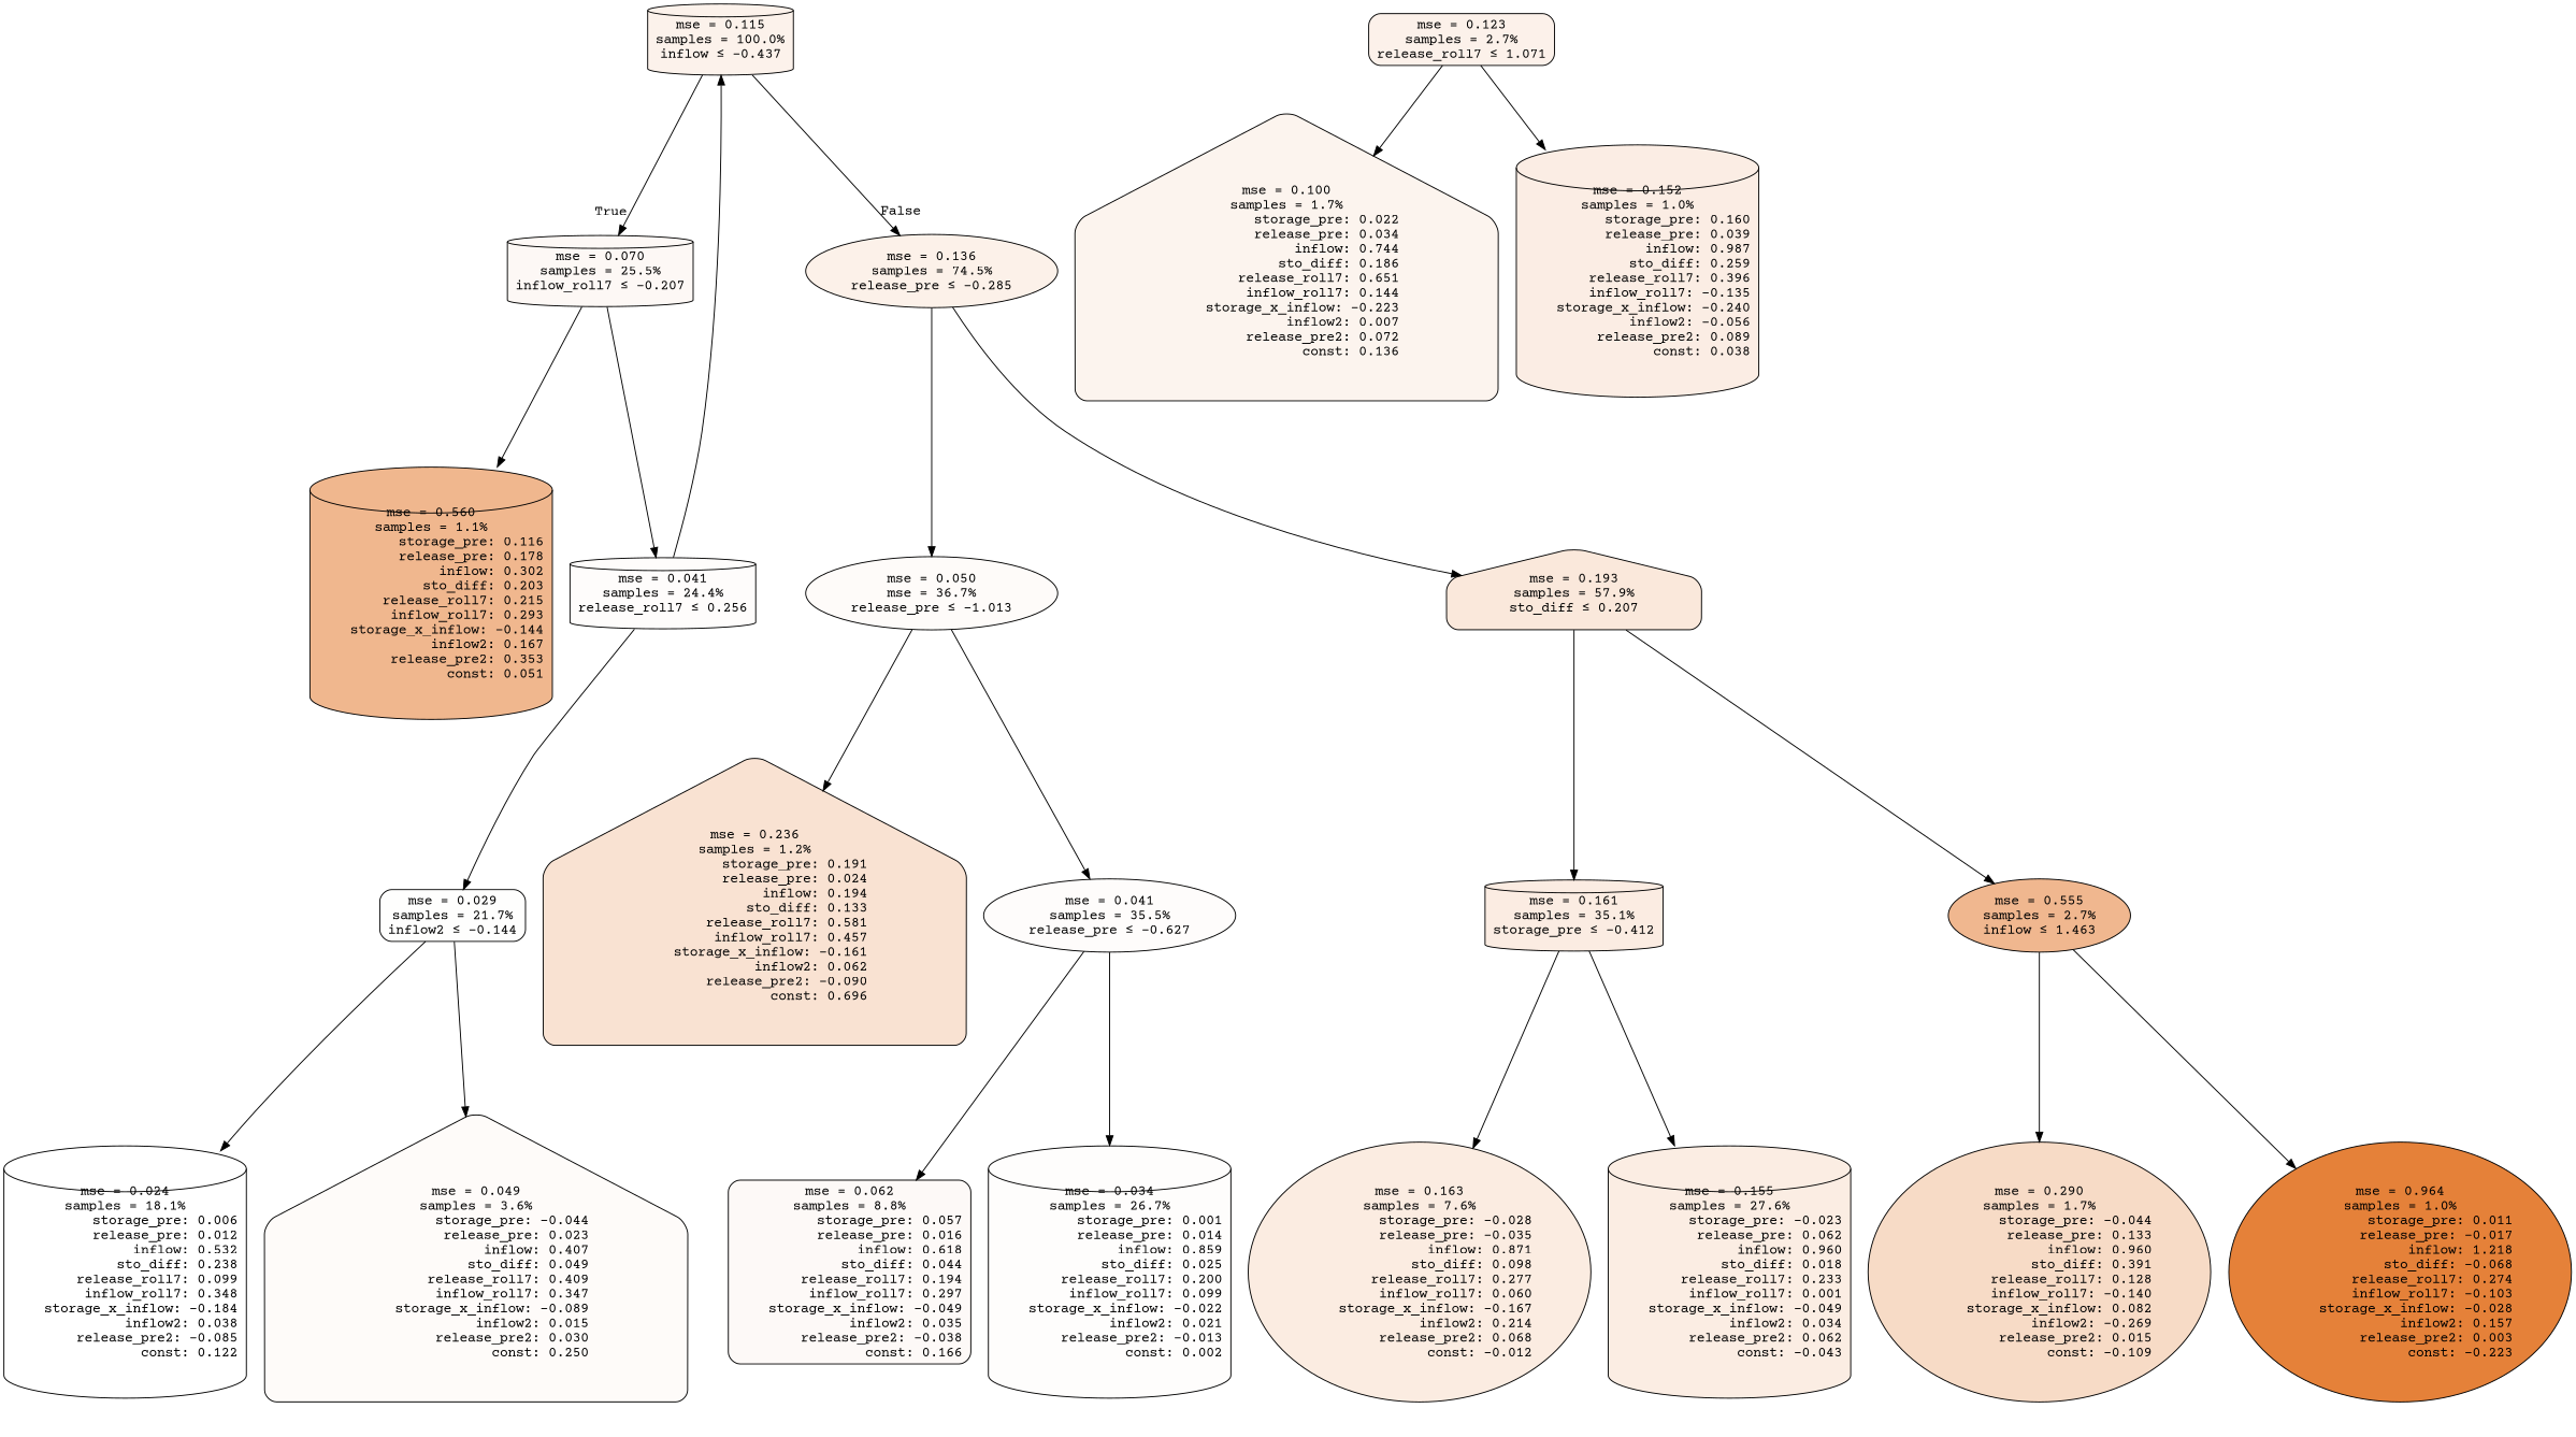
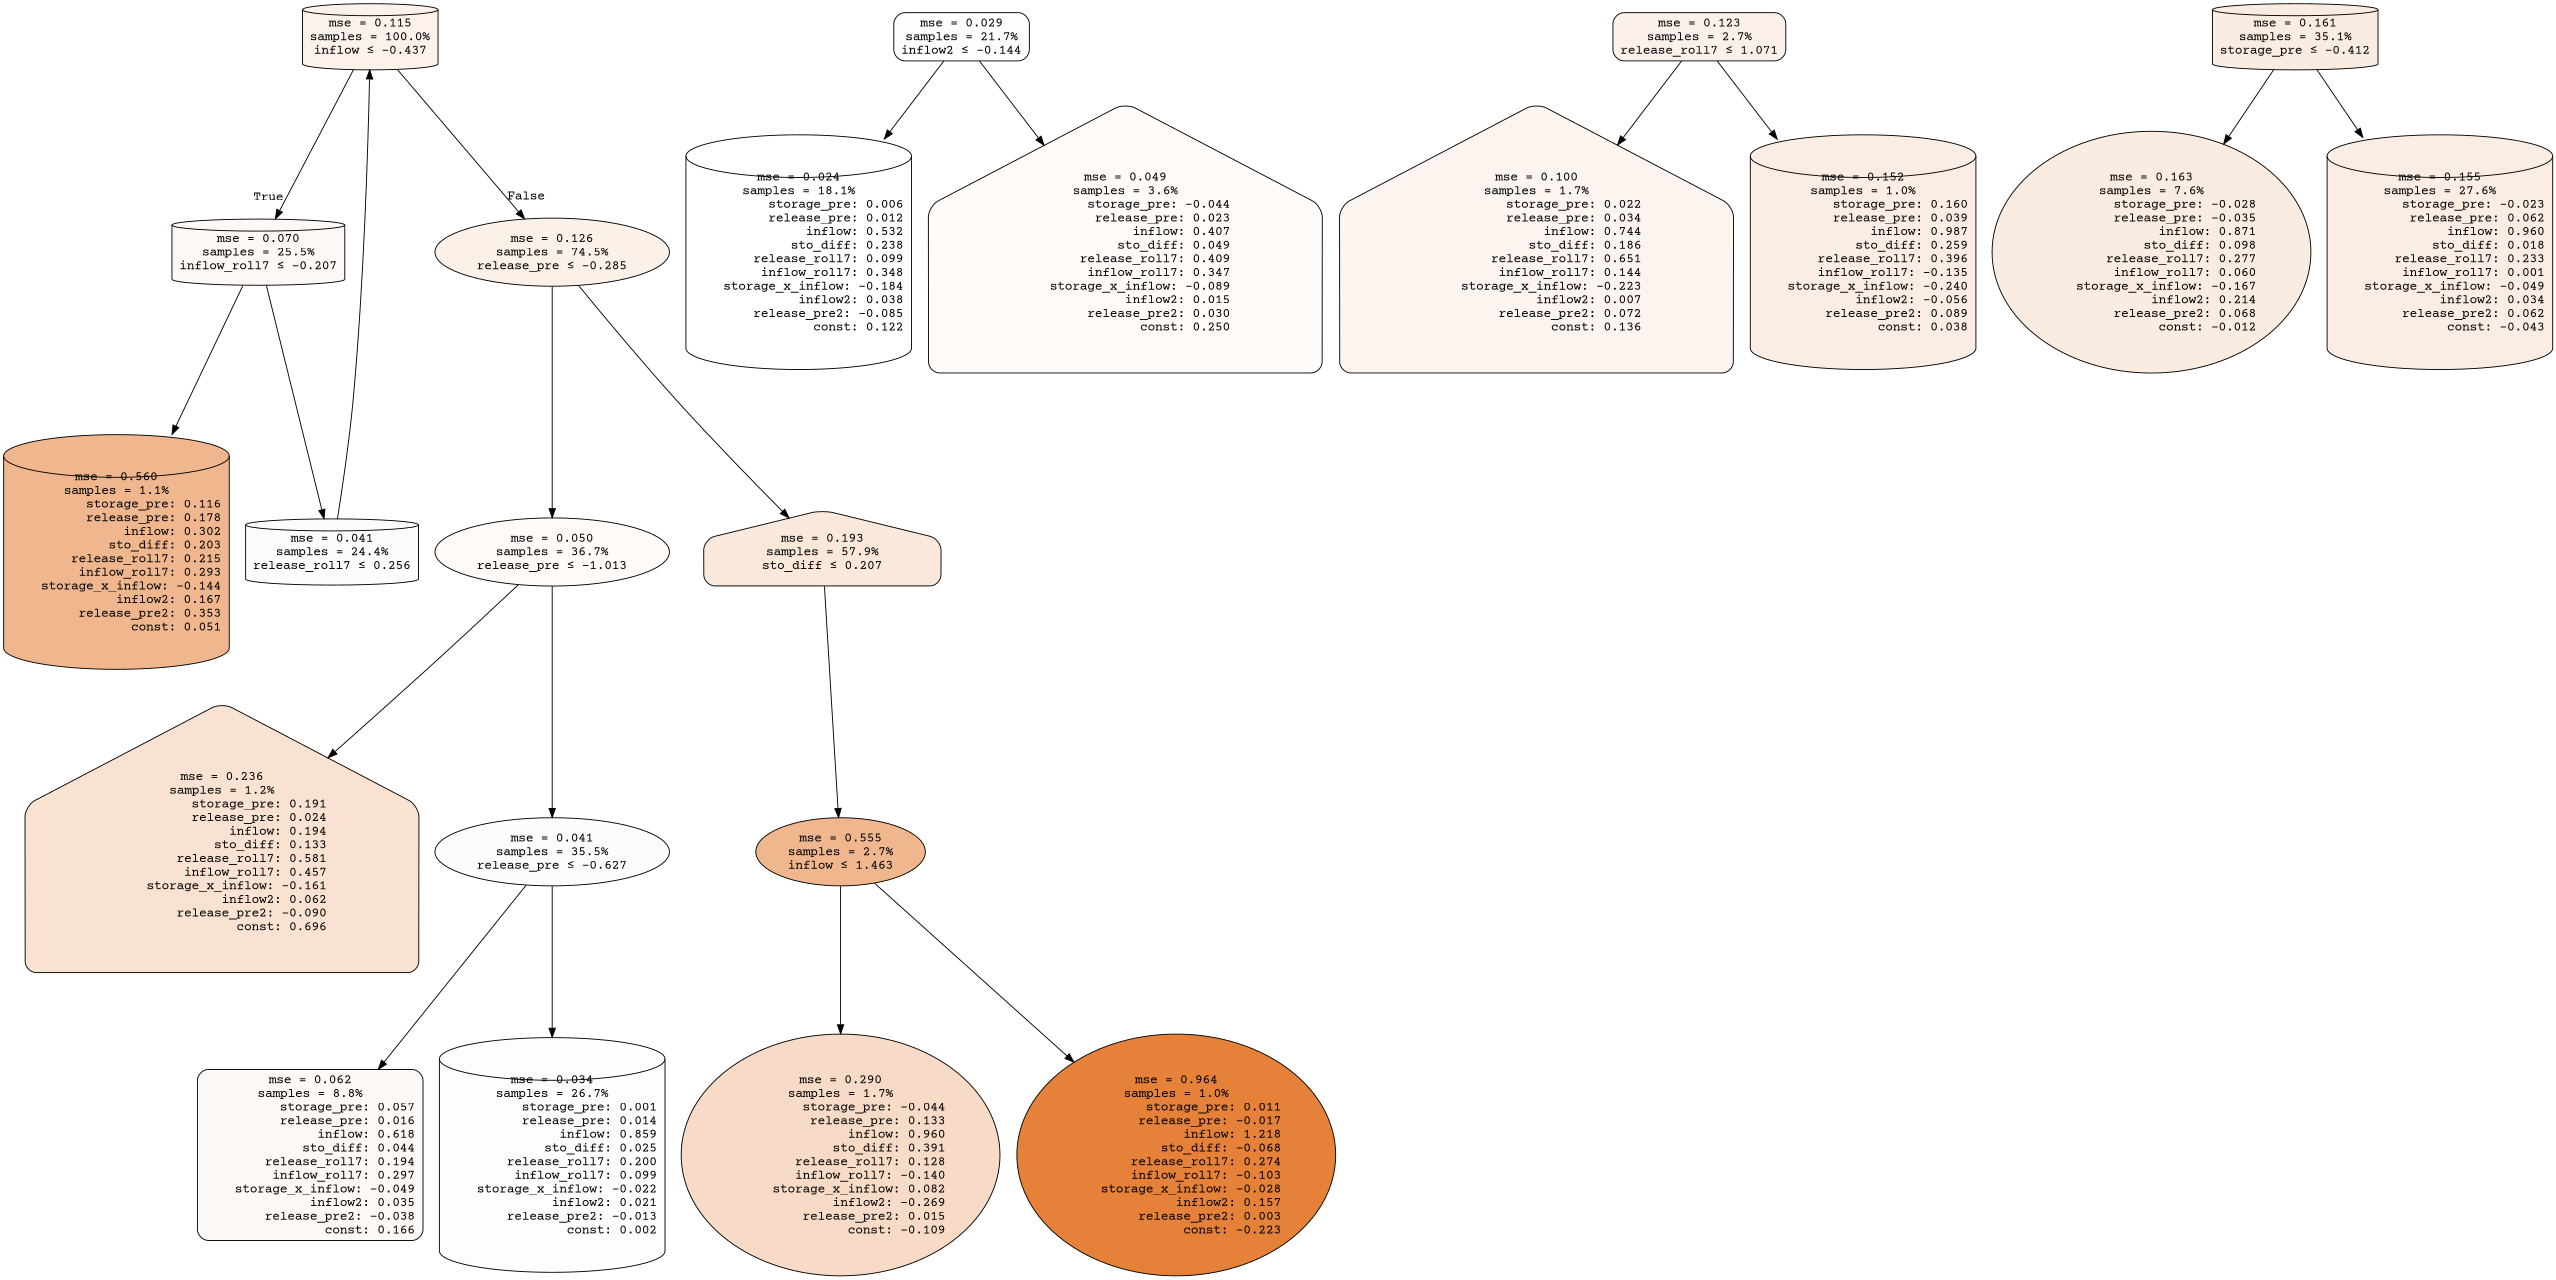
  digraph {
    fontname="Courier Prime"
    node [color=black fillcolor="#fefcfb" fontname="Courier Prime" shape=cylinder style="filled, rounded"]
    edge [fontname="Courier Prime"]
    n1 [fillcolor="#fcf2eb" label="mse = 0.115\nsamples = 100.0%\ninflow &le; -0.437"]
    n2 [fillcolor="#fdf8f5" label="mse = 0.070\nsamples = 25.5%\ninflow_roll7 &le; -0.207"]
-   n3 [fillcolor="#fcf1e9" label="mse = 0.136\nsamples = 74.5%\nrelease_pre &le; -0.285" shape=ellipse]
+   n3 [fillcolor="#fcf1e9" label="mse = 0.126\nsamples = 74.5%\nrelease_pre &le; -0.285" shape=ellipse]
    n4 [label="mse = 0.041\nsamples = 24.4%\nrelease_roll7 &le; 0.256"]
    n5 [fillcolor="#f0b78e" label="mse = 0.560\nsamples = 1.1%\n          storage_pre: 0.116\n          release_pre: 0.178\n               inflow: 0.302\n             sto_diff: 0.203\n        release_roll7: 0.215\n         inflow_roll7: 0.293\n    storage_x_inflow: -0.144\n              inflow2: 0.167\n         release_pre2: 0.353\n                const: 0.051"]
-   n6 [fillcolor="#fefbf9" label="mse = 0.050\nmse = 36.7%\nrelease_pre &le; -1.013" shape=ellipse]
+   n6 [fillcolor="#fefbf9" label="mse = 0.050\nsamples = 36.7%\nrelease_pre &le; -1.013" shape=ellipse]
    n7 [fillcolor="#fae8db" label="mse = 0.193\nsamples = 57.9%\nsto_diff &le; 0.207" shape=house]
    n8 [fillcolor="#fefefd" label="mse = 0.029\nsamples = 21.7%\ninflow2 &le; -0.144" shape=box]
    n9 [fillcolor="#ffffff" label="mse = 0.024\nsamples = 18.1%\n          storage_pre: 0.006\n          release_pre: 0.012\n               inflow: 0.532\n             sto_diff: 0.238\n        release_roll7: 0.099\n         inflow_roll7: 0.348\n    storage_x_inflow: -0.184\n              inflow2: 0.038\n        release_pre2: -0.085\n                const: 0.122"]
    n10 [fillcolor="#fefbf9" label="mse = 0.049\nsamples = 3.6%\n         storage_pre: -0.044\n          release_pre: 0.023\n               inflow: 0.407\n             sto_diff: 0.049\n        release_roll7: 0.409\n         inflow_roll7: 0.347\n    storage_x_inflow: -0.089\n              inflow2: 0.015\n         release_pre2: 0.030\n                const: 0.250" shape=house]
    n11 [fillcolor="#fcf1ea" label="mse = 0.123\nsamples = 2.7%\nrelease_roll7 &le; 1.071" shape=box]
    n12 [fillcolor="#fcf4ee" label="mse = 0.100\nsamples = 1.7%\n          storage_pre: 0.022\n          release_pre: 0.034\n               inflow: 0.744\n             sto_diff: 0.186\n        release_roll7: 0.651\n         inflow_roll7: 0.144\n    storage_x_inflow: -0.223\n              inflow2: 0.007\n         release_pre2: 0.072\n                const: 0.136" shape=house]
    n13 [fillcolor="#fbede4" label="mse = 0.152\nsamples = 1.0%\n          storage_pre: 0.160\n          release_pre: 0.039\n               inflow: 0.987\n             sto_diff: 0.259\n        release_roll7: 0.396\n        inflow_roll7: -0.135\n    storage_x_inflow: -0.240\n             inflow2: -0.056\n         release_pre2: 0.089\n                const: 0.038"]
    n14 [fillcolor="#f9e2d2" label="mse = 0.236\nsamples = 1.2%\n          storage_pre: 0.191\n          release_pre: 0.024\n               inflow: 0.194\n             sto_diff: 0.133\n        release_roll7: 0.581\n         inflow_roll7: 0.457\n    storage_x_inflow: -0.161\n              inflow2: 0.062\n        release_pre2: -0.090\n                const: 0.696" shape=house]
    n15 [label="mse = 0.041\nsamples = 35.5%\nrelease_pre &le; -0.627" shape=ellipse]
    n16 [fillcolor="#fbece2" label="mse = 0.161\nsamples = 35.1%\nstorage_pre &le; -0.412"]
    n17 [fillcolor="#f0b78f" label="mse = 0.555\nsamples = 2.7%\ninflow &le; 1.463" shape=ellipse]
    n18 [fillcolor="#fdf9f7" label="mse = 0.062\nsamples = 8.8%\n          storage_pre: 0.057\n          release_pre: 0.016\n               inflow: 0.618\n             sto_diff: 0.044\n        release_roll7: 0.194\n         inflow_roll7: 0.297\n    storage_x_inflow: -0.049\n              inflow2: 0.035\n        release_pre2: -0.038\n                const: 0.166" shape=box]
    n19 [fillcolor="#fefdfc" label="mse = 0.034\nsamples = 26.7%\n          storage_pre: 0.001\n          release_pre: 0.014\n               inflow: 0.859\n             sto_diff: 0.025\n        release_roll7: 0.200\n         inflow_roll7: 0.099\n    storage_x_inflow: -0.022\n              inflow2: 0.021\n        release_pre2: -0.013\n                const: 0.002"]
    n20 [fillcolor="#fbece1" label="mse = 0.163\nsamples = 7.6%\n         storage_pre: -0.028\n         release_pre: -0.035\n               inflow: 0.871\n             sto_diff: 0.098\n        release_roll7: 0.277\n         inflow_roll7: 0.060\n    storage_x_inflow: -0.167\n              inflow2: 0.214\n         release_pre2: 0.068\n               const: -0.012" shape=ellipse]
    n21 [fillcolor="#fbede3" label="mse = 0.155\nsamples = 27.6%\n         storage_pre: -0.023\n          release_pre: 0.062\n               inflow: 0.960\n             sto_diff: 0.018\n        release_roll7: 0.233\n         inflow_roll7: 0.001\n    storage_x_inflow: -0.049\n              inflow2: 0.034\n         release_pre2: 0.062\n               const: -0.043"]
    n22 [fillcolor="#f7dbc6" label="mse = 0.290\nsamples = 1.7%\n         storage_pre: -0.044\n          release_pre: 0.133\n               inflow: 0.960\n             sto_diff: 0.391\n        release_roll7: 0.128\n        inflow_roll7: -0.140\n     storage_x_inflow: 0.082\n             inflow2: -0.269\n         release_pre2: 0.015\n               const: -0.109" shape=ellipse]
    n23 [fillcolor="#e58139" label="mse = 0.964\nsamples = 1.0%\n          storage_pre: 0.011\n         release_pre: -0.017\n               inflow: 1.218\n            sto_diff: -0.068\n        release_roll7: 0.274\n        inflow_roll7: -0.103\n    storage_x_inflow: -0.028\n              inflow2: 0.157\n         release_pre2: 0.003\n               const: -0.223" shape=ellipse]
    n1 -> n2 [headlabel=True labelangle=45 labeldistance=2.5]
    n1 -> n3 [headlabel=False labelangle=-45 labeldistance=2.5]
    n2 -> n4
    n2 -> n5
    n3 -> n6
    n3 -> n7
    n4 -> n1
-   n4 -> n8
    n6 -> n14
    n6 -> n15
-   n7 -> n16
    n7 -> n17
    n8 -> n9
    n8 -> n10
    n11 -> n12
    n11 -> n13
    n15 -> n18
    n15 -> n19
    n16 -> n20
    n16 -> n21
    n17 -> n22
    n17 -> n23
  }
